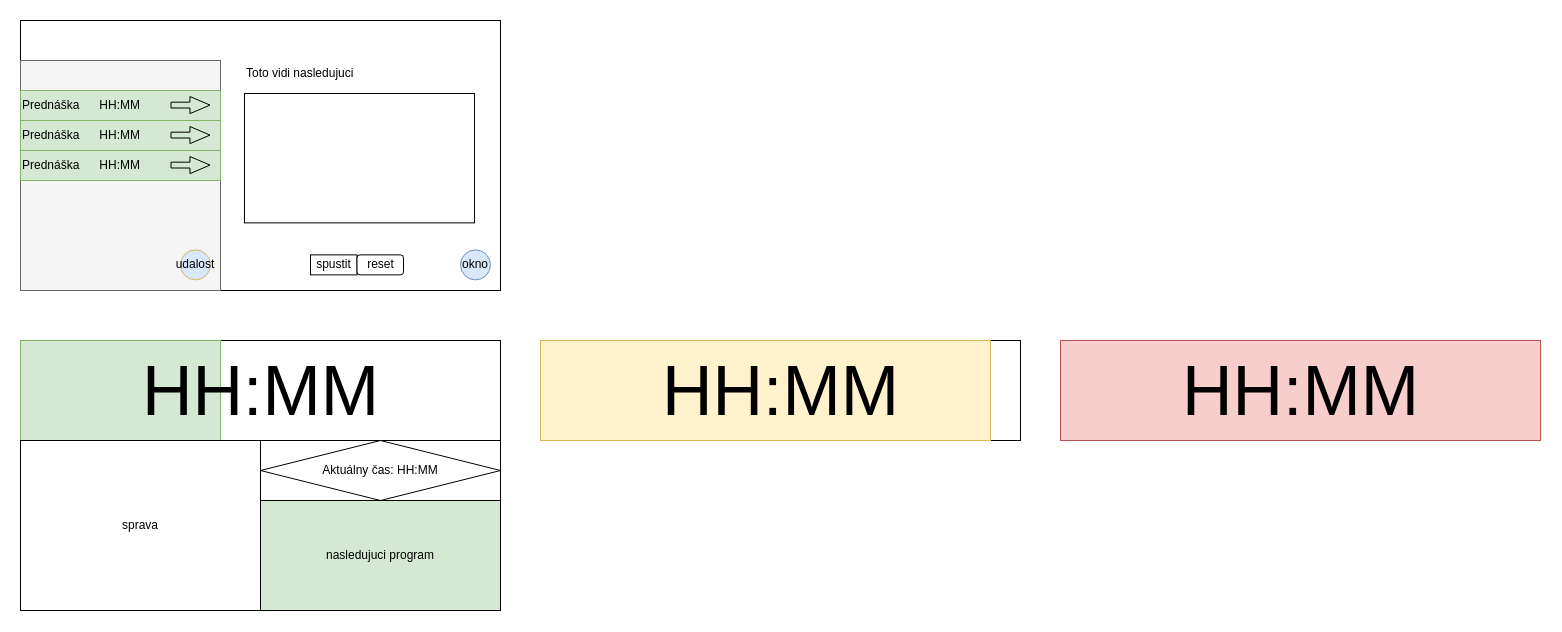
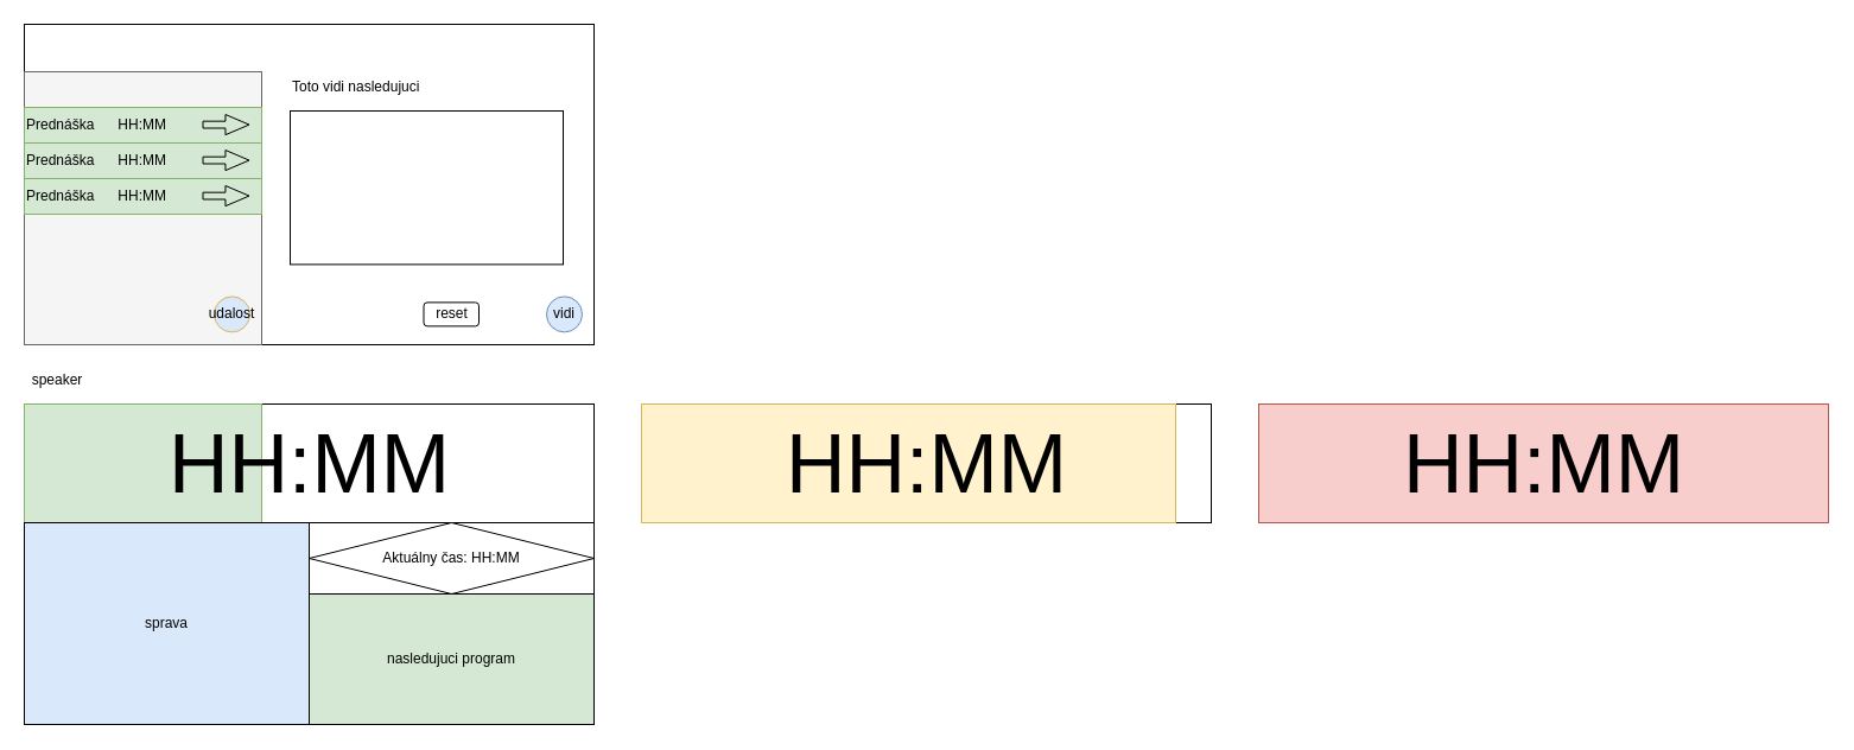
  <mxCell id="0" />
  <mxCell id="1" parent="0" />
  <mxCell id="2" value="" style="rounded=0;whiteSpace=wrap;html=1;" vertex="1" parent="1"><mxGeometry x="20" y="20" width="480" height="270" as="geometry" /></mxCell>
  <mxCell id="3" value="" style="group" vertex="1" connectable="0" parent="1"><mxGeometry x="244" y="63" width="230" height="159.38" as="geometry" /></mxCell>
  <mxCell id="4" value="" style="rounded=0;whiteSpace=wrap;html=1;" vertex="1" parent="3"><mxGeometry y="30" width="230" height="129.38" as="geometry" /></mxCell>
  <mxCell id="5" value="Toto vidi nasledujuci" style="text;html=1;strokeColor=none;fillColor=none;align=left;verticalAlign=middle;whiteSpace=wrap;rounded=0;" vertex="1" parent="3"><mxGeometry width="130" height="20" as="geometry" /></mxCell>
  <mxCell id="6" value="" style="rounded=0;whiteSpace=wrap;html=1;align=left;fillColor=#f5f5f5;strokeColor=#666666;fontColor=#333333;" vertex="1" parent="1"><mxGeometry x="20" y="60" width="200" height="230" as="geometry" /></mxCell>
  <mxCell id="7" value="udalost" style="ellipse;whiteSpace=wrap;html=1;aspect=fixed;align=center;fillColor=#dae8fc;strokeColor=#d6b656;" vertex="1" parent="1"><mxGeometry x="180" y="249.38" width="30" height="30" as="geometry" /></mxCell>
- <mxCell id="8" value="okno" style="ellipse;whiteSpace=wrap;html=1;aspect=fixed;align=center;fillColor=#dae8fc;strokeColor=#6c8ebf;" vertex="1" parent="1"><mxGeometry x="460" y="249.38" width="30" height="30" as="geometry" /></mxCell>
+ <mxCell id="8" value="vidi" style="ellipse;whiteSpace=wrap;html=1;aspect=fixed;align=center;fillColor=#dae8fc;strokeColor=#6c8ebf;" vertex="1" parent="1"><mxGeometry x="460" y="249.38" width="30" height="30" as="geometry" /></mxCell>
+ <mxCell id="9" value="speaker" style="text;html=1;strokeColor=none;fillColor=none;align=center;verticalAlign=middle;whiteSpace=wrap;rounded=0;" vertex="1" parent="1"><mxGeometry x="28" y="310" width="40" height="20" as="geometry" /></mxCell>
  <mxCell id="10" value="" style="rounded=0;whiteSpace=wrap;html=1;" vertex="1" parent="1"><mxGeometry x="20" y="340" width="480" height="270" as="geometry" /></mxCell>
  <mxCell id="11" value="" style="group" vertex="1" connectable="0" parent="1"><mxGeometry x="20" y="90" width="200" height="30" as="geometry" /></mxCell>
  <mxCell id="12" value="Prednáška&amp;nbsp; &amp;nbsp; &amp;nbsp; HH:MM" style="rounded=0;whiteSpace=wrap;html=1;align=left;fillColor=#d5e8d4;strokeColor=#82b366;" vertex="1" parent="11"><mxGeometry width="200" height="30" as="geometry" /></mxCell>
  <mxCell id="13" value="" style="shape=flexArrow;endArrow=classic;html=1;endWidth=10.278;endSize=6.353;width=5.833;" edge="1" parent="11"><mxGeometry width="50" height="50" relative="1" as="geometry"><mxPoint x="150" y="14.58" as="sourcePoint" /><mxPoint x="190" y="14.58" as="targetPoint" /></mxGeometry></mxCell>
  <mxCell id="14" value="" style="group" vertex="1" connectable="0" parent="1"><mxGeometry x="20" y="120" width="200" height="30" as="geometry" /></mxCell>
  <mxCell id="15" value="Prednáška&amp;nbsp; &amp;nbsp; &amp;nbsp; HH:MM" style="rounded=0;whiteSpace=wrap;html=1;align=left;fillColor=#d5e8d4;strokeColor=#82b366;" vertex="1" parent="14"><mxGeometry width="200" height="30" as="geometry" /></mxCell>
  <mxCell id="16" value="" style="shape=flexArrow;endArrow=classic;html=1;endWidth=10.278;endSize=6.353;width=5.833;" edge="1" parent="14"><mxGeometry width="50" height="50" relative="1" as="geometry"><mxPoint x="150" y="14.58" as="sourcePoint" /><mxPoint x="190" y="14.58" as="targetPoint" /></mxGeometry></mxCell>
  <mxCell id="17" value="" style="group" vertex="1" connectable="0" parent="1"><mxGeometry x="20" y="150" width="200" height="30" as="geometry" /></mxCell>
  <mxCell id="18" value="Prednáška&amp;nbsp; &amp;nbsp; &amp;nbsp; HH:MM" style="rounded=0;whiteSpace=wrap;html=1;align=left;fillColor=#d5e8d4;strokeColor=#82b366;" vertex="1" parent="17"><mxGeometry width="200" height="30" as="geometry" /></mxCell>
  <mxCell id="19" value="" style="shape=flexArrow;endArrow=classic;html=1;endWidth=10.278;endSize=6.353;width=5.833;" edge="1" parent="17"><mxGeometry width="50" height="50" relative="1" as="geometry"><mxPoint x="150" y="14.58" as="sourcePoint" /><mxPoint x="190" y="14.58" as="targetPoint" /></mxGeometry></mxCell>
  <mxCell id="20" value="" style="group" vertex="1" connectable="0" parent="1"><mxGeometry x="310" y="254.38" width="93" height="20" as="geometry" /></mxCell>
- <mxCell id="21" value="spustit" style="rounded=0;whiteSpace=wrap;html=1;align=center;" vertex="1" parent="20"><mxGeometry width="46.5" height="20" as="geometry" /></mxCell>
  <mxCell id="22" value="reset" style="whiteSpace=wrap;html=1;align=center;rounded=1;" vertex="1" parent="20"><mxGeometry x="46.5" width="46.5" height="20" as="geometry" /></mxCell>
  <mxCell id="23" value="" style="group" vertex="1" connectable="0" parent="1"><mxGeometry x="20" y="340" width="480" height="100" as="geometry" /></mxCell>
  <mxCell id="24" value="" style="rounded=0;whiteSpace=wrap;html=1;align=center;" vertex="1" parent="23"><mxGeometry width="480" height="100" as="geometry" /></mxCell>
  <mxCell id="25" value="" style="rounded=0;whiteSpace=wrap;html=1;fontSize=70;align=center;fillColor=#d5e8d4;strokeColor=#82b366;" vertex="1" parent="23"><mxGeometry width="200" height="100" as="geometry" /></mxCell>
  <mxCell id="26" value="HH:MM" style="text;html=1;strokeColor=none;fillColor=none;align=center;verticalAlign=middle;whiteSpace=wrap;rounded=0;fontSize=70;" vertex="1" parent="23"><mxGeometry x="92.5" width="295" height="100" as="geometry" /></mxCell>
  <mxCell id="27" value="" style="group" vertex="1" connectable="0" parent="1"><mxGeometry x="540" y="340" width="480" height="100" as="geometry" /></mxCell>
  <mxCell id="28" value="" style="rounded=0;whiteSpace=wrap;html=1;align=center;" vertex="1" parent="27"><mxGeometry width="480" height="100" as="geometry" /></mxCell>
  <mxCell id="29" value="" style="rounded=0;whiteSpace=wrap;html=1;fontSize=70;align=center;fillColor=#fff2cc;strokeColor=#d6b656;" vertex="1" parent="27"><mxGeometry width="450" height="100" as="geometry" /></mxCell>
  <mxCell id="30" value="HH:MM" style="text;html=1;strokeColor=none;fillColor=none;align=center;verticalAlign=middle;whiteSpace=wrap;rounded=0;fontSize=70;" vertex="1" parent="27"><mxGeometry x="92.5" width="295" height="100" as="geometry" /></mxCell>
  <mxCell id="31" value="" style="group" vertex="1" connectable="0" parent="1"><mxGeometry x="1060" y="340" width="480" height="100" as="geometry" /></mxCell>
  <mxCell id="32" value="" style="rounded=0;whiteSpace=wrap;html=1;align=center;" vertex="1" parent="31"><mxGeometry width="480" height="100" as="geometry" /></mxCell>
  <mxCell id="33" value="" style="rounded=0;whiteSpace=wrap;html=1;fontSize=70;align=center;fillColor=#f8cecc;strokeColor=#b85450;" vertex="1" parent="31"><mxGeometry width="480" height="100" as="geometry" /></mxCell>
  <mxCell id="34" value="HH:MM" style="text;html=1;strokeColor=none;fillColor=none;align=center;verticalAlign=middle;whiteSpace=wrap;rounded=0;fontSize=70;" vertex="1" parent="31"><mxGeometry x="92.5" width="295" height="100" as="geometry" /></mxCell>
- <mxCell id="35" value="sprava" style="rounded=0;whiteSpace=wrap;html=1;fontSize=12;align=center;" vertex="1" parent="1"><mxGeometry x="20" y="440" width="240" height="170" as="geometry" /></mxCell>
+ <mxCell id="35" value="sprava" style="rounded=0;whiteSpace=wrap;html=1;fontSize=12;align=center;fillColor=#dae8fc;" vertex="1" parent="1"><mxGeometry x="20" y="440" width="240" height="170" as="geometry" /></mxCell>
  <mxCell id="36" value="Aktuálny čas: HH:MM" style="rhombus;whiteSpace=wrap;html=1;fontSize=12;align=center;" vertex="1" parent="1"><mxGeometry x="260" y="440" width="240" height="60" as="geometry" /></mxCell>
  <mxCell id="37" value="nasledujuci program" style="rounded=0;whiteSpace=wrap;html=1;fontSize=12;align=center;fillColor=#d5e8d4;" vertex="1" parent="1"><mxGeometry x="260" y="500" width="240" height="110" as="geometry" /></mxCell>
